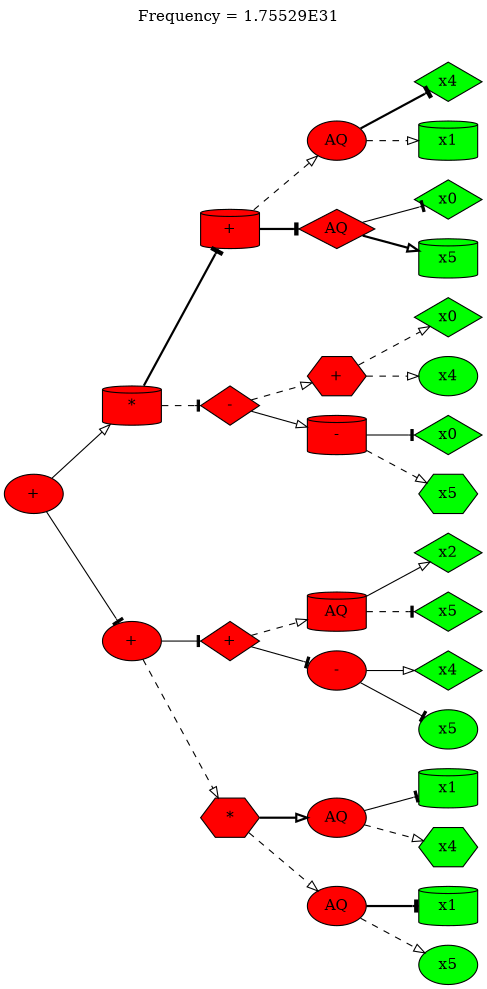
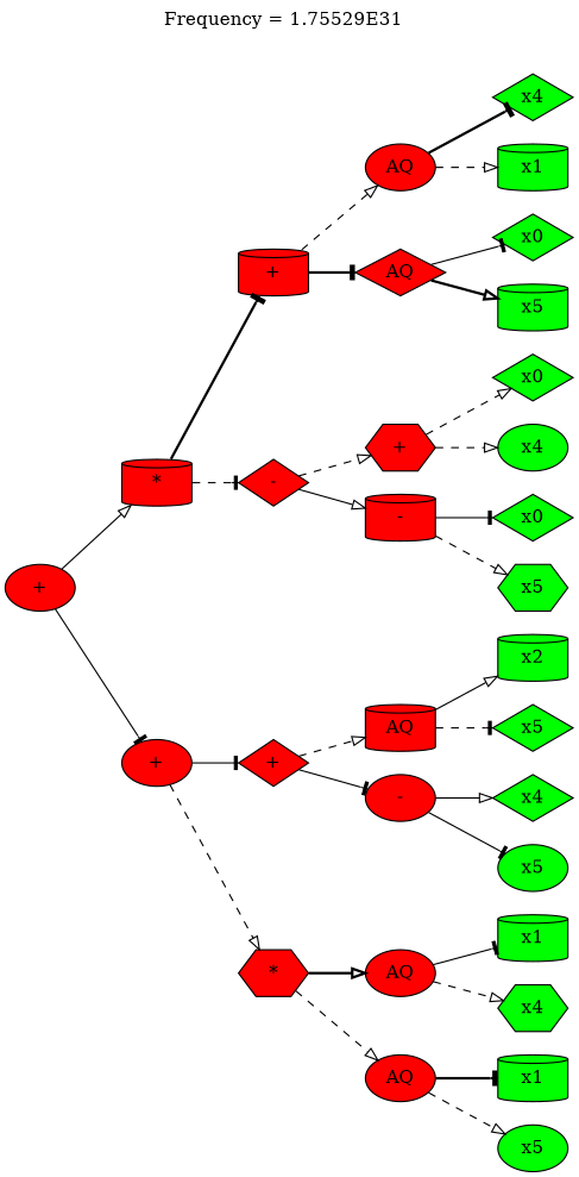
  strict digraph {
    label=<Frequency = 1.75529E31  <br/> <br/> <br/>>
    labelloc=t
    rankdir=LR
    node [fillcolor="#00ff00" style=filled shape=diamond]
    edge [style=dashed arrowhead=onormal]
    n1 [fillcolor="#ff0000" label="+" shape=ellipse]
    n2 [fillcolor="#ff0000" label="*" shape=cylinder]
    n3 [fillcolor="#ff0000" label="+" shape=ellipse]
    n4 [fillcolor="#ff0000" label="+" shape=cylinder]
    n5 [fillcolor="#ff0000" label="-"]
    n6 [fillcolor="#ff0000" label="+"]
    n7 [fillcolor="#ff0000" label="*" shape=hexagon]
    n8 [fillcolor="#ff0000" label=AQ shape=ellipse]
    n9 [fillcolor="#ff0000" label=AQ]
    n10 [fillcolor="#ff0000" label="+" shape=hexagon]
    n11 [fillcolor="#ff0000" label="-" shape=cylinder]
    n12 [label=x4]
    n13 [label=x1 shape=cylinder]
    n14 [label=x0]
    n15 [label=x5 shape=cylinder]
    n16 [label=x0]
    n17 [label=x4 shape=ellipse]
    n18 [label=x0]
    n19 [label=x5 shape=hexagon]
    n20 [fillcolor="#ff0000" label=AQ shape=cylinder]
    n21 [fillcolor="#ff0000" label="-" shape=ellipse]
    n22 [fillcolor="#ff0000" label=AQ shape=ellipse]
    n23 [fillcolor="#ff0000" label=AQ shape=ellipse]
-   n24 [label=x2]
+   n24 [label=x2 shape=cylinder]
    n25 [label=x5]
    n26 [label=x4]
    n27 [label=x5 shape=ellipse]
    n28 [label=x1 shape=cylinder]
    n29 [label=x4 shape=hexagon]
    n30 [label=x1 shape=cylinder]
    n31 [label=x5 shape=ellipse]
    n1 -> n2 [style=solid]
    n1 -> n3 [style=solid arrowhead=tee]
    n2 -> n4 [style=bold arrowhead=tee]
    n2 -> n5 [arrowhead=tee]
    n3 -> n6 [style=solid arrowhead=tee]
    n3 -> n7
    n4 -> n8
    n4 -> n9 [style=bold arrowhead=tee]
    n5 -> n10
    n5 -> n11 [style=solid]
    n6 -> n20
    n6 -> n21 [style=solid arrowhead=tee]
    n7 -> n22 [style=bold]
    n7 -> n23
    n8 -> n12 [style=bold arrowhead=tee]
    n8 -> n13
    n9 -> n14 [style=solid arrowhead=tee]
    n9 -> n15 [style=bold]
    n10 -> n16
    n10 -> n17
    n11 -> n18 [style=solid arrowhead=tee]
    n11 -> n19
    n20 -> n24 [style=solid]
    n20 -> n25 [arrowhead=tee]
    n21 -> n26 [style=solid]
    n21 -> n27 [style=solid arrowhead=tee]
    n22 -> n28 [style=solid arrowhead=tee]
    n22 -> n29
    n23 -> n30 [style=bold arrowhead=tee]
    n23 -> n31
  }
